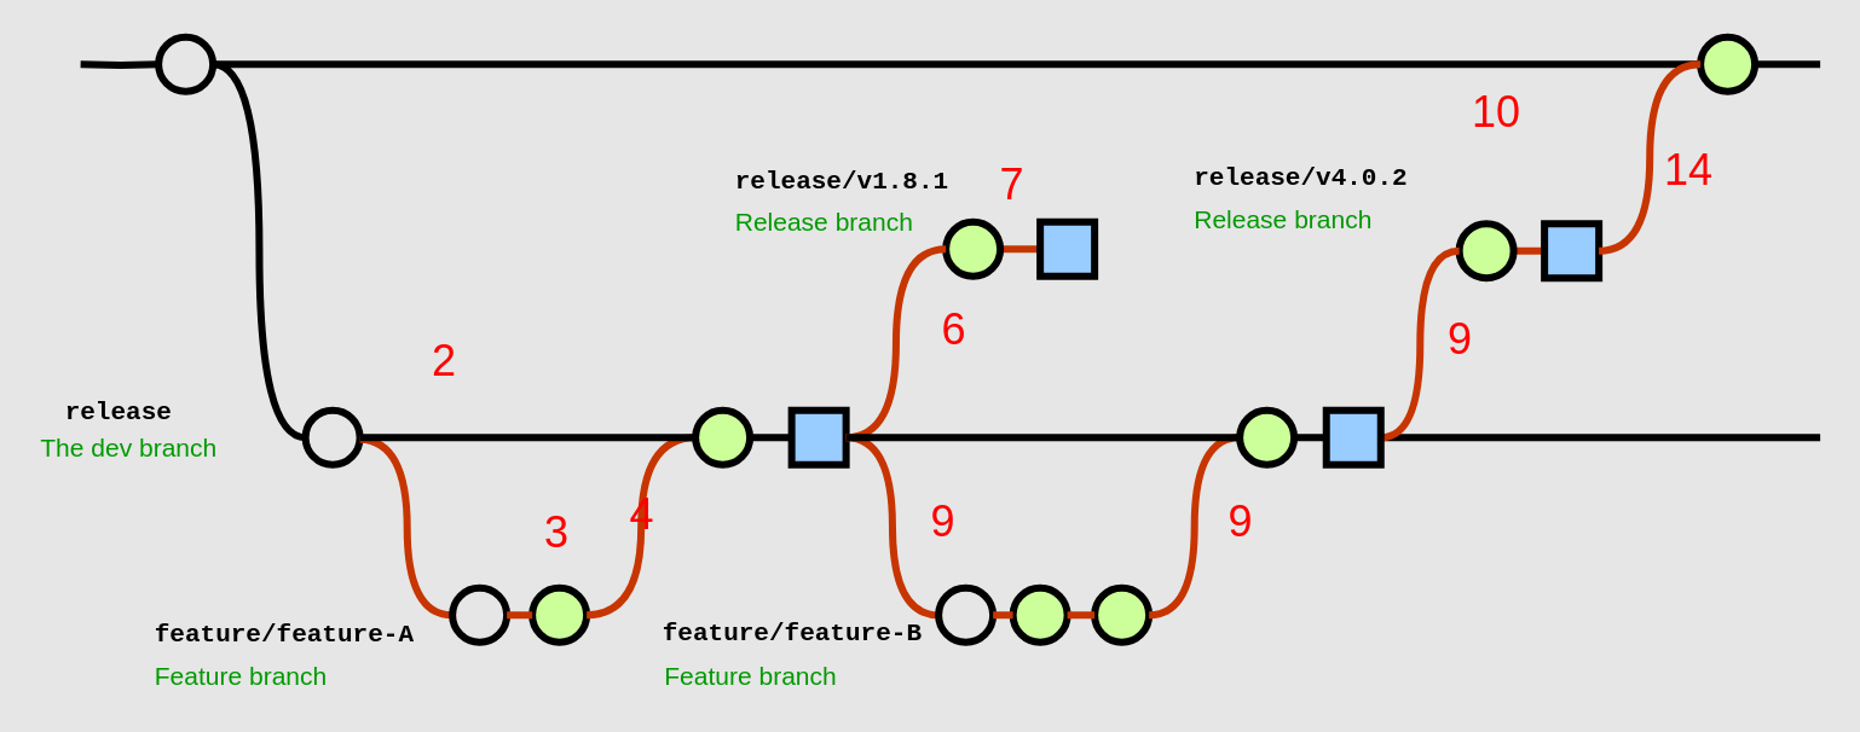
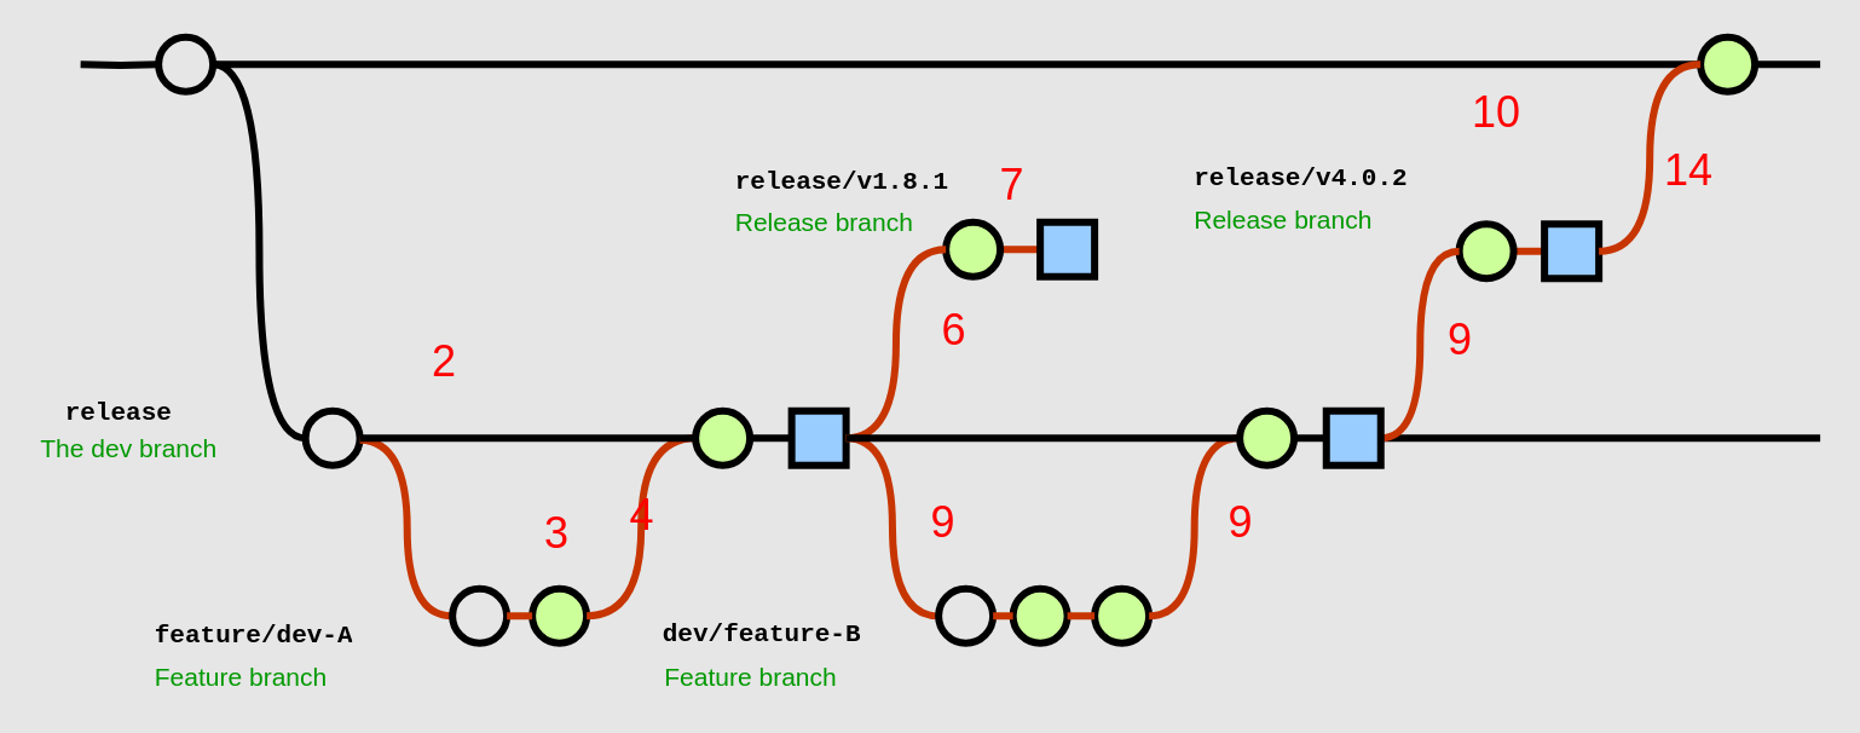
  <mxCell id="0" />
  <mxCell id="1" parent="0" />
  <mxCell id="2" value="" style="verticalLabelPosition=bottom;verticalAlign=top;html=1;strokeWidth=4;shape=mxgraph.flowchart.on-page_reference;plain-blue;gradientColor=none;fillColor=#E6E6E6;strokeColor=#000000;" parent="1" vertex="1"><mxGeometry x="86.75" y="20" width="30" height="30" as="geometry" /></mxCell>
  <mxCell id="3" value="" style="edgeStyle=orthogonalEdgeStyle;rounded=0;html=1;jettySize=auto;orthogonalLoop=1;strokeWidth=4;endArrow=none;endFill=0;" parent="1" target="2" edge="1"><mxGeometry x="75" y="500" as="geometry"><mxPoint x="43.75" y="35" as="sourcePoint" /><mxPoint x="746.75" y="35" as="targetPoint" /></mxGeometry></mxCell>
  <mxCell id="4" value="" style="edgeStyle=orthogonalEdgeStyle;rounded=0;html=1;jettySize=auto;orthogonalLoop=1;strokeWidth=4;endArrow=none;endFill=0;startArrow=none;" parent="1" source="35" edge="1"><mxGeometry x="75" y="500" as="geometry"><mxPoint x="116.75" y="35" as="sourcePoint" /><mxPoint x="1002.75" y="35" as="targetPoint" /></mxGeometry></mxCell>
  <mxCell id="5" style="edgeStyle=orthogonalEdgeStyle;curved=1;rounded=0;html=1;endArrow=none;endFill=0;jettySize=auto;orthogonalLoop=1;strokeWidth=4;fontSize=15;entryX=0;entryY=0.5;entryDx=0;entryDy=0;entryPerimeter=0;exitX=1;exitY=0.5;exitDx=0;exitDy=0;exitPerimeter=0;" parent="1" source="2" target="6" edge="1"><mxGeometry relative="1" as="geometry"><mxPoint x="123.75" y="36" as="sourcePoint" /><mxPoint x="157.75" y="165" as="targetPoint" /></mxGeometry></mxCell>
  <mxCell id="6" value="" style="verticalLabelPosition=bottom;verticalAlign=top;html=1;strokeWidth=4;shape=mxgraph.flowchart.on-page_reference;plain-blue;gradientColor=none;fillColor=#E6E6E6;strokeColor=#000000;" parent="1" vertex="1"><mxGeometry x="167.75" y="226" width="30" height="30" as="geometry" /></mxCell>
  <mxCell id="7" value="" style="edgeStyle=orthogonalEdgeStyle;rounded=0;html=1;jettySize=auto;orthogonalLoop=1;strokeWidth=4;endArrow=none;endFill=0;startArrow=none;exitX=1;exitY=0.5;exitDx=0;exitDy=0;exitPerimeter=0;" parent="1" source="46" edge="1"><mxGeometry x="85" y="619" as="geometry"><mxPoint x="501.75" y="154" as="sourcePoint" /><mxPoint x="1002.75" y="241" as="targetPoint" /></mxGeometry></mxCell>
  <mxCell id="8" style="edgeStyle=orthogonalEdgeStyle;curved=1;rounded=0;html=1;endArrow=none;endFill=0;jettySize=auto;orthogonalLoop=1;strokeWidth=4;fontSize=15;entryX=0;entryY=0.5;entryDx=0;entryDy=0;entryPerimeter=0;exitX=1;exitY=0.5;exitDx=0;exitDy=0;exitPerimeter=0;fillColor=#fa6800;strokeColor=#C73500;" parent="1" target="9" edge="1"><mxGeometry relative="1" as="geometry"><mxPoint x="197.75" y="242" as="sourcePoint" /><mxPoint x="238.75" y="372" as="targetPoint" /></mxGeometry></mxCell>
  <mxCell id="9" value="" style="verticalLabelPosition=bottom;verticalAlign=top;html=1;strokeWidth=4;shape=mxgraph.flowchart.on-page_reference;plain-blue;gradientColor=none;fillColor=#E6E6E6;strokeColor=#000000;" parent="1" vertex="1"><mxGeometry x="248.75" y="324" width="30" height="30" as="geometry" /></mxCell>
  <mxCell id="10" value="Feature branch" style="text;html=1;strokeColor=none;fillColor=none;align=left;verticalAlign=middle;whiteSpace=wrap;overflow=hidden;fontSize=14;fontStyle=0;fontColor=#009900;" parent="1" vertex="1"><mxGeometry x="83.25" y="361.5" width="159.5" height="20" as="geometry" /></mxCell>
- <mxCell id="11" value="feature/feature-A" style="text;html=1;strokeColor=none;fillColor=none;align=left;verticalAlign=middle;whiteSpace=wrap;overflow=hidden;fontSize=14;fontStyle=1;fontFamily=Courier New;" parent="1" vertex="1"><mxGeometry x="83.25" y="328.5" width="144.75" height="42" as="geometry" /></mxCell>
+ <mxCell id="11" value="feature/dev-A" style="text;html=1;strokeColor=none;fillColor=none;align=left;verticalAlign=middle;whiteSpace=wrap;overflow=hidden;fontSize=14;fontStyle=1;fontFamily=Courier New;" parent="1" vertex="1"><mxGeometry x="83.25" y="328.5" width="144.75" height="42" as="geometry" /></mxCell>
  <mxCell id="12" value="" style="verticalLabelPosition=bottom;verticalAlign=top;html=1;strokeWidth=4;shape=mxgraph.flowchart.on-page_reference;plain-blue;gradientColor=none;fillColor=#CCFF99;strokeColor=#000000;" parent="1" vertex="1"><mxGeometry x="292.75" y="324" width="30" height="30" as="geometry" /></mxCell>
  <mxCell id="13" style="edgeStyle=orthogonalEdgeStyle;curved=1;rounded=0;html=1;endArrow=none;endFill=0;jettySize=auto;orthogonalLoop=1;strokeWidth=4;fontSize=15;exitX=0;exitY=0.5;exitDx=0;exitDy=0;exitPerimeter=0;entryX=1;entryY=0.5;entryDx=0;entryDy=0;entryPerimeter=0;strokeColor=#C73500;fillColor=#fa6800;" parent="1" source="14" target="12" edge="1"><mxGeometry relative="1" as="geometry"><mxPoint x="425.75" y="-311" as="sourcePoint" /><mxPoint x="382.75" y="-215" as="targetPoint" /></mxGeometry></mxCell>
  <mxCell id="14" value="" style="verticalLabelPosition=bottom;verticalAlign=top;html=1;strokeWidth=4;shape=mxgraph.flowchart.on-page_reference;plain-blue;gradientColor=none;fillColor=#CCFF99;strokeColor=#000000;" parent="1" vertex="1"><mxGeometry x="382.75" y="226" width="30" height="30" as="geometry" /></mxCell>
  <mxCell id="15" value="" style="edgeStyle=orthogonalEdgeStyle;rounded=0;html=1;jettySize=auto;orthogonalLoop=1;strokeWidth=4;endArrow=none;endFill=0;startArrow=none;exitX=1;exitY=0.5;exitDx=0;exitDy=0;exitPerimeter=0;entryX=0;entryY=0.5;entryDx=0;entryDy=0;entryPerimeter=0;" parent="1" source="6" target="14" edge="1"><mxGeometry x="85" y="619" as="geometry"><mxPoint x="197.75" y="241" as="sourcePoint" /><mxPoint x="1033.75" y="241" as="targetPoint" /></mxGeometry></mxCell>
  <mxCell id="16" value="" style="whiteSpace=wrap;html=1;aspect=fixed;fillColor=#99CCFF;strokeWidth=4;" parent="1" vertex="1"><mxGeometry x="435.75" y="226" width="30" height="30" as="geometry" /></mxCell>
  <mxCell id="17" value="" style="edgeStyle=orthogonalEdgeStyle;rounded=0;html=1;jettySize=auto;orthogonalLoop=1;strokeWidth=4;endArrow=none;endFill=0;startArrow=none;exitX=1;exitY=0.5;exitDx=0;exitDy=0;exitPerimeter=0;" parent="1" source="14" target="16" edge="1"><mxGeometry x="85" y="619" as="geometry"><mxPoint x="412.75" y="241" as="sourcePoint" /><mxPoint x="1033.75" y="241" as="targetPoint" /></mxGeometry></mxCell>
  <mxCell id="18" value="" style="edgeStyle=orthogonalEdgeStyle;rounded=0;html=1;jettySize=auto;orthogonalLoop=1;strokeWidth=4;endArrow=none;endFill=0;startArrow=none;exitX=1;exitY=0.5;exitDx=0;exitDy=0;exitPerimeter=0;entryX=0;entryY=0.5;entryDx=0;entryDy=0;entryPerimeter=0;strokeColor=#C73500;fillColor=#fa6800;" parent="1" source="9" target="12" edge="1"><mxGeometry x="176" y="727" as="geometry"><mxPoint x="332.75" y="349" as="sourcePoint" /><mxPoint x="1042.75" y="349" as="targetPoint" /></mxGeometry></mxCell>
  <mxCell id="19" value="" style="edgeStyle=orthogonalEdgeStyle;rounded=0;html=1;jettySize=auto;orthogonalLoop=1;strokeWidth=4;endArrow=none;endFill=0;startArrow=none;exitX=1;exitY=0.5;exitDx=0;exitDy=0;exitPerimeter=0;entryX=0;entryY=0.5;entryDx=0;entryDy=0;fillColor=#fa6800;strokeColor=#C73500;" parent="1" source="20" target="22" edge="1"><mxGeometry x="176" y="516" as="geometry"><mxPoint x="332.75" y="138" as="sourcePoint" /><mxPoint x="1042.75" y="138" as="targetPoint" /></mxGeometry></mxCell>
  <mxCell id="20" value="" style="verticalLabelPosition=bottom;verticalAlign=top;html=1;strokeWidth=4;shape=mxgraph.flowchart.on-page_reference;plain-blue;gradientColor=none;fillColor=#CCFF99;strokeColor=#000000;" parent="1" vertex="1"><mxGeometry x="520.75" y="122" width="30" height="30" as="geometry" /></mxCell>
  <mxCell id="21" style="edgeStyle=orthogonalEdgeStyle;curved=1;rounded=0;html=1;endArrow=none;endFill=0;jettySize=auto;orthogonalLoop=1;strokeWidth=4;fontSize=15;entryX=1;entryY=0.5;entryDx=0;entryDy=0;exitX=0;exitY=0.5;exitDx=0;exitDy=0;exitPerimeter=0;fillColor=#fa6800;strokeColor=#C73500;" parent="1" source="20" target="16" edge="1"><mxGeometry relative="1" as="geometry"><mxPoint x="502.75" y="138" as="sourcePoint" /><mxPoint x="332.75" y="349" as="targetPoint" /></mxGeometry></mxCell>
  <mxCell id="22" value="" style="whiteSpace=wrap;html=1;aspect=fixed;fillColor=#99CCFF;strokeWidth=4;" parent="1" vertex="1"><mxGeometry x="572.75" y="122" width="30" height="30" as="geometry" /></mxCell>
  <mxCell id="23" style="edgeStyle=orthogonalEdgeStyle;curved=1;rounded=0;html=1;endArrow=none;endFill=0;jettySize=auto;orthogonalLoop=1;strokeWidth=4;fontSize=15;entryX=0;entryY=0.5;entryDx=0;entryDy=0;entryPerimeter=0;exitX=1;exitY=0.5;exitDx=0;exitDy=0;fillColor=#fa6800;strokeColor=#C73500;" parent="1" source="16" target="24" edge="1"><mxGeometry relative="1" as="geometry"><mxPoint x="465.75" y="242" as="sourcePoint" /><mxPoint x="506.75" y="372" as="targetPoint" /></mxGeometry></mxCell>
  <mxCell id="24" value="" style="verticalLabelPosition=bottom;verticalAlign=top;html=1;strokeWidth=4;shape=mxgraph.flowchart.on-page_reference;plain-blue;gradientColor=none;fillColor=#E6E6E6;strokeColor=#000000;" parent="1" vertex="1"><mxGeometry x="516.75" y="324" width="30" height="30" as="geometry" /></mxCell>
  <mxCell id="25" value="" style="verticalLabelPosition=bottom;verticalAlign=top;html=1;strokeWidth=4;shape=mxgraph.flowchart.on-page_reference;plain-blue;gradientColor=none;fillColor=#CCFF99;strokeColor=#000000;" parent="1" vertex="1"><mxGeometry x="557.75" y="324" width="30" height="30" as="geometry" /></mxCell>
  <mxCell id="26" value="" style="verticalLabelPosition=bottom;verticalAlign=top;html=1;strokeWidth=4;shape=mxgraph.flowchart.on-page_reference;plain-blue;gradientColor=none;fillColor=#CCFF99;strokeColor=#000000;" parent="1" vertex="1"><mxGeometry x="602.75" y="324" width="30" height="30" as="geometry" /></mxCell>
  <mxCell id="27" value="" style="edgeStyle=orthogonalEdgeStyle;rounded=0;html=1;jettySize=auto;orthogonalLoop=1;strokeWidth=4;endArrow=none;endFill=0;startArrow=none;exitX=1;exitY=0.5;exitDx=0;exitDy=0;exitPerimeter=0;entryX=0;entryY=0.5;entryDx=0;entryDy=0;entryPerimeter=0;fillColor=#fa6800;strokeColor=#C73500;" parent="1" source="24" target="25" edge="1"><mxGeometry x="454" y="736.41" as="geometry"><mxPoint x="642.75" y="349" as="sourcePoint" /><mxPoint x="711.75" y="348.41" as="targetPoint" /></mxGeometry></mxCell>
  <mxCell id="28" value="" style="edgeStyle=orthogonalEdgeStyle;rounded=0;html=1;jettySize=auto;orthogonalLoop=1;strokeWidth=4;endArrow=none;endFill=0;startArrow=none;exitX=1;exitY=0.5;exitDx=0;exitDy=0;exitPerimeter=0;entryX=0;entryY=0.5;entryDx=0;entryDy=0;entryPerimeter=0;fillColor=#fa6800;strokeColor=#C73500;" parent="1" source="25" target="26" edge="1"><mxGeometry x="454" y="736.41" as="geometry"><mxPoint x="642.75" y="349" as="sourcePoint" /><mxPoint x="711.75" y="348.41" as="targetPoint" /></mxGeometry></mxCell>
  <mxCell id="29" style="edgeStyle=orthogonalEdgeStyle;curved=1;rounded=0;html=1;endArrow=none;endFill=0;jettySize=auto;orthogonalLoop=1;strokeWidth=4;fontSize=15;exitX=0;exitY=0.5;exitDx=0;exitDy=0;exitPerimeter=0;entryX=1;entryY=0.5;entryDx=0;entryDy=0;entryPerimeter=0;fillColor=#fa6800;strokeColor=#C73500;" parent="1" source="30" target="26" edge="1"><mxGeometry relative="1" as="geometry"><mxPoint x="725.75" y="-311" as="sourcePoint" /><mxPoint x="542.75" y="297" as="targetPoint" /></mxGeometry></mxCell>
  <mxCell id="30" value="" style="verticalLabelPosition=bottom;verticalAlign=top;html=1;strokeWidth=4;shape=mxgraph.flowchart.on-page_reference;plain-blue;gradientColor=none;fillColor=#CCFF99;strokeColor=#000000;" parent="1" vertex="1"><mxGeometry x="682.75" y="226" width="30" height="30" as="geometry" /></mxCell>
  <mxCell id="31" value="" style="edgeStyle=orthogonalEdgeStyle;rounded=0;html=1;jettySize=auto;orthogonalLoop=1;strokeWidth=4;endArrow=none;endFill=0;startArrow=none;exitX=1;exitY=0.5;exitDx=0;exitDy=0;exitPerimeter=0;entryX=0;entryY=0.5;entryDx=0;entryDy=0;fillColor=#fa6800;strokeColor=#C73500;" parent="1" source="32" target="34" edge="1"><mxGeometry x="441" y="517" as="geometry"><mxPoint x="597.75" y="139" as="sourcePoint" /><mxPoint x="1307.75" y="139" as="targetPoint" /></mxGeometry></mxCell>
  <mxCell id="32" value="" style="verticalLabelPosition=bottom;verticalAlign=top;html=1;strokeWidth=4;shape=mxgraph.flowchart.on-page_reference;plain-blue;gradientColor=none;fillColor=#CCFF99;strokeColor=#000000;" parent="1" vertex="1"><mxGeometry x="803.75" y="123" width="30" height="30" as="geometry" /></mxCell>
  <mxCell id="33" style="edgeStyle=orthogonalEdgeStyle;curved=1;rounded=0;html=1;endArrow=none;endFill=0;jettySize=auto;orthogonalLoop=1;strokeWidth=4;fontSize=15;entryX=1;entryY=0.5;entryDx=0;entryDy=0;exitX=0;exitY=0.5;exitDx=0;exitDy=0;exitPerimeter=0;fillColor=#fa6800;strokeColor=#C73500;" parent="1" source="32" target="46" edge="1"><mxGeometry relative="1" as="geometry"><mxPoint x="767.75" y="139" as="sourcePoint" /><mxPoint x="730.75" y="242" as="targetPoint" /></mxGeometry></mxCell>
  <mxCell id="34" value="" style="whiteSpace=wrap;html=1;aspect=fixed;fillColor=#99CCFF;strokeWidth=4;" parent="1" vertex="1"><mxGeometry x="850.75" y="123" width="30" height="30" as="geometry" /></mxCell>
  <mxCell id="35" value="" style="verticalLabelPosition=bottom;verticalAlign=top;html=1;strokeWidth=4;shape=mxgraph.flowchart.on-page_reference;plain-blue;gradientColor=none;fillColor=#CCFF99;strokeColor=#000000;" parent="1" vertex="1"><mxGeometry x="936.75" y="20" width="30" height="30" as="geometry" /></mxCell>
  <mxCell id="36" value="" style="edgeStyle=orthogonalEdgeStyle;rounded=0;html=1;jettySize=auto;orthogonalLoop=1;strokeWidth=4;endArrow=none;endFill=0;startArrow=none;" parent="1" source="2" target="35" edge="1"><mxGeometry x="75" y="500" as="geometry"><mxPoint x="116.75" y="35" as="sourcePoint" /><mxPoint x="1023.75" y="35" as="targetPoint" /></mxGeometry></mxCell>
  <mxCell id="37" style="edgeStyle=orthogonalEdgeStyle;curved=1;rounded=0;html=1;endArrow=none;endFill=0;jettySize=auto;orthogonalLoop=1;strokeWidth=4;fontSize=15;entryX=1;entryY=0.5;entryDx=0;entryDy=0;exitX=0;exitY=0.5;exitDx=0;exitDy=0;exitPerimeter=0;fillColor=#fa6800;strokeColor=#C73500;" parent="1" source="35" target="34" edge="1"><mxGeometry relative="1" as="geometry"><mxPoint x="795.75" y="148" as="sourcePoint" /><mxPoint x="722.75" y="251" as="targetPoint" /></mxGeometry></mxCell>
  <mxCell id="38" value="Release branch" style="text;html=1;strokeColor=none;fillColor=none;align=left;verticalAlign=middle;whiteSpace=wrap;overflow=hidden;fontSize=14;fontStyle=0;fontColor=#009900;" parent="1" vertex="1"><mxGeometry x="403" y="111" width="104.75" height="20" as="geometry" /></mxCell>
  <mxCell id="39" value="release/v1.8.1" style="text;html=1;strokeColor=none;fillColor=none;align=left;verticalAlign=middle;whiteSpace=wrap;overflow=hidden;fontSize=14;fontStyle=1;fontFamily=Courier New;" parent="1" vertex="1"><mxGeometry x="403" y="79" width="121.75" height="42" as="geometry" /></mxCell>
  <mxCell id="40" value="Release branch" style="text;html=1;strokeColor=none;fillColor=none;align=left;verticalAlign=middle;whiteSpace=wrap;overflow=hidden;fontSize=14;fontStyle=0;fontColor=#009900;" parent="1" vertex="1"><mxGeometry x="655.75" y="110" width="104.75" height="20" as="geometry" /></mxCell>
  <mxCell id="41" value="release/v4.0.2" style="text;html=1;strokeColor=none;fillColor=none;align=left;verticalAlign=middle;whiteSpace=wrap;overflow=hidden;fontSize=14;fontStyle=1;fontFamily=Courier New;" parent="1" vertex="1"><mxGeometry x="655.75" y="77" width="121.75" height="42" as="geometry" /></mxCell>
  <mxCell id="42" value="Feature branch" style="text;html=1;strokeColor=none;fillColor=none;align=left;verticalAlign=middle;whiteSpace=wrap;overflow=hidden;fontSize=14;fontStyle=0;fontColor=#009900;" parent="1" vertex="1"><mxGeometry x="364" y="361.5" width="159.5" height="20" as="geometry" /></mxCell>
- <mxCell id="43" value="feature/feature-B" style="text;html=1;strokeColor=none;fillColor=none;align=left;verticalAlign=middle;whiteSpace=wrap;overflow=hidden;fontSize=14;fontStyle=1;fontFamily=Courier New;" parent="1" vertex="1"><mxGeometry x="363" y="327.5" width="149.75" height="42" as="geometry" /></mxCell>
+ <mxCell id="43" value="dev/feature-B" style="text;html=1;strokeColor=none;fillColor=none;align=left;verticalAlign=middle;whiteSpace=wrap;overflow=hidden;fontSize=14;fontStyle=1;fontFamily=Courier New;" parent="1" vertex="1"><mxGeometry x="363" y="327.5" width="149.75" height="42" as="geometry" /></mxCell>
  <mxCell id="44" value="The dev branch" style="text;html=1;strokeColor=none;fillColor=none;align=left;verticalAlign=middle;whiteSpace=wrap;overflow=hidden;fontSize=14;fontStyle=0;fontColor=#009900;" parent="1" vertex="1"><mxGeometry x="20" y="236" width="104.75" height="20" as="geometry" /></mxCell>
  <mxCell id="45" value="release" style="text;html=1;strokeColor=none;fillColor=none;align=center;verticalAlign=middle;whiteSpace=wrap;overflow=hidden;fontSize=14;fontStyle=1;fontFamily=Courier New;" parent="1" vertex="1"><mxGeometry x="20" y="206" width="90" height="42" as="geometry" /></mxCell>
  <mxCell id="46" value="" style="whiteSpace=wrap;html=1;aspect=fixed;fillColor=#99CCFF;strokeWidth=4;" parent="1" vertex="1"><mxGeometry x="730.5" y="226" width="30" height="30" as="geometry" /></mxCell>
  <mxCell id="47" value="" style="edgeStyle=orthogonalEdgeStyle;rounded=0;html=1;jettySize=auto;orthogonalLoop=1;strokeWidth=4;endArrow=none;endFill=0;startArrow=none;exitX=1;exitY=0.5;exitDx=0;exitDy=0;exitPerimeter=0;entryX=0;entryY=0.5;entryDx=0;entryDy=0;entryPerimeter=0;" parent="1" source="16" target="30" edge="1"><mxGeometry x="85" y="619" as="geometry"><mxPoint x="465.75" y="241" as="sourcePoint" /><mxPoint x="1033.75" y="241" as="targetPoint" /></mxGeometry></mxCell>
  <mxCell id="48" value="" style="edgeStyle=orthogonalEdgeStyle;rounded=0;html=1;jettySize=auto;orthogonalLoop=1;strokeWidth=4;endArrow=none;endFill=0;startArrow=none;exitX=1;exitY=0.5;exitDx=0;exitDy=0;exitPerimeter=0;entryX=0;entryY=0.5;entryDx=0;entryDy=0;" parent="1" source="30" target="46" edge="1"><mxGeometry x="95" y="629" as="geometry"><mxPoint x="770.5" y="251" as="sourcePoint" /><mxPoint x="1043.75" y="251" as="targetPoint" /></mxGeometry></mxCell>
  <mxCell id="49" value="&lt;font style=&quot;font-size: 24px&quot; color=&quot;#FF0000&quot;&gt;2&lt;/font&gt;" style="text;html=1;strokeColor=none;fillColor=none;align=center;verticalAlign=middle;whiteSpace=wrap;rounded=0;labelBorderColor=none;" vertex="1" parent="1"><mxGeometry x="231" y="184" width="27" height="30" as="geometry" /></mxCell>
  <mxCell id="50" value="&lt;font style=&quot;font-size: 24px&quot; color=&quot;#FF0000&quot;&gt;3&lt;/font&gt;" style="text;html=1;strokeColor=none;fillColor=none;align=center;verticalAlign=middle;whiteSpace=wrap;rounded=0;labelBorderColor=none;" vertex="1" parent="1"><mxGeometry x="292.75" y="279" width="27" height="30" as="geometry" /></mxCell>
  <mxCell id="51" value="&lt;font style=&quot;font-size: 24px&quot; color=&quot;#FF0000&quot;&gt;4&lt;/font&gt;" style="text;html=1;strokeColor=none;fillColor=none;align=center;verticalAlign=middle;whiteSpace=wrap;rounded=0;labelBorderColor=none;" vertex="1" parent="1"><mxGeometry x="340" y="269" width="27" height="30" as="geometry" /></mxCell>
  <mxCell id="52" value="&lt;br&gt;&lt;font style=&quot;font-size: 24px&quot; color=&quot;#FF0000&quot;&gt;6&lt;/font&gt;" style="text;html=1;strokeColor=none;fillColor=none;align=center;verticalAlign=middle;whiteSpace=wrap;rounded=0;labelBorderColor=none;" vertex="1" parent="1"><mxGeometry x="512" y="160" width="27" height="30" as="geometry" /></mxCell>
  <mxCell id="53" value="&lt;br&gt;&lt;font style=&quot;font-size: 24px&quot; color=&quot;#FF0000&quot;&gt;7&lt;/font&gt;" style="text;html=1;strokeColor=none;fillColor=none;align=center;verticalAlign=middle;whiteSpace=wrap;rounded=0;labelBorderColor=none;" vertex="1" parent="1"><mxGeometry x="544.25" y="80" width="27" height="30" as="geometry" /></mxCell>
  <mxCell id="54" value="&lt;br&gt;&lt;font style=&quot;font-size: 24px&quot; color=&quot;#FF0000&quot;&gt;9&lt;/font&gt;" style="text;html=1;strokeColor=none;fillColor=none;align=center;verticalAlign=middle;whiteSpace=wrap;rounded=0;labelBorderColor=none;" vertex="1" parent="1"><mxGeometry x="506" y="266" width="27" height="30" as="geometry" /></mxCell>
  <mxCell id="55" value="&lt;br&gt;&lt;font style=&quot;font-size: 24px&quot; color=&quot;#FF0000&quot;&gt;9&lt;/font&gt;" style="text;html=1;strokeColor=none;fillColor=none;align=center;verticalAlign=middle;whiteSpace=wrap;rounded=0;labelBorderColor=none;" vertex="1" parent="1"><mxGeometry x="670" y="266" width="27" height="30" as="geometry" /></mxCell>
  <mxCell id="56" value="&lt;br&gt;&lt;font style=&quot;font-size: 24px&quot; color=&quot;#FF0000&quot;&gt;9&lt;/font&gt;" style="text;html=1;strokeColor=none;fillColor=none;align=center;verticalAlign=middle;whiteSpace=wrap;rounded=0;labelBorderColor=none;" vertex="1" parent="1"><mxGeometry x="791" y="165" width="27" height="30" as="geometry" /></mxCell>
  <mxCell id="57" value="&lt;br&gt;&lt;font style=&quot;font-size: 24px&quot; color=&quot;#FF0000&quot;&gt;10&lt;/font&gt;" style="text;html=1;strokeColor=none;fillColor=none;align=center;verticalAlign=middle;whiteSpace=wrap;rounded=0;labelBorderColor=none;" vertex="1" parent="1"><mxGeometry x="810.75" y="40" width="27" height="30" as="geometry" /></mxCell>
  <mxCell id="58" value="&lt;br&gt;&lt;font style=&quot;font-size: 24px&quot; color=&quot;#FF0000&quot;&gt;14&lt;/font&gt;" style="text;html=1;strokeColor=none;fillColor=none;align=center;verticalAlign=middle;whiteSpace=wrap;rounded=0;labelBorderColor=none;" vertex="1" parent="1"><mxGeometry x="917" y="72" width="27" height="30" as="geometry" /></mxCell>
